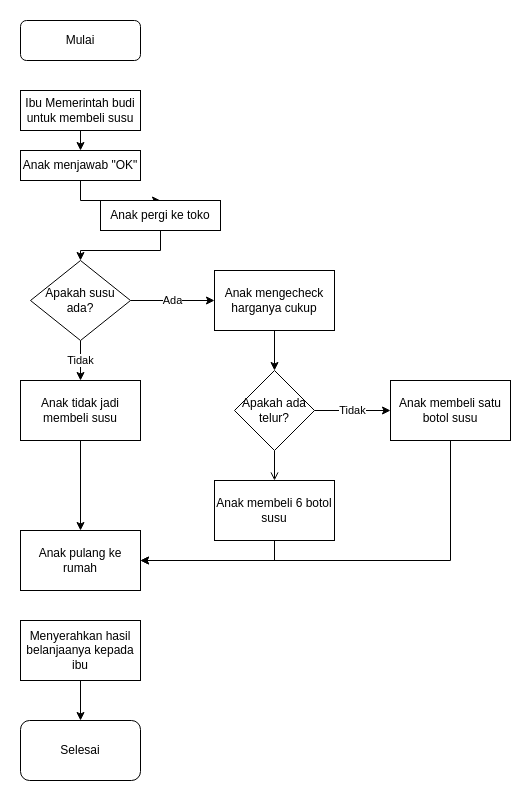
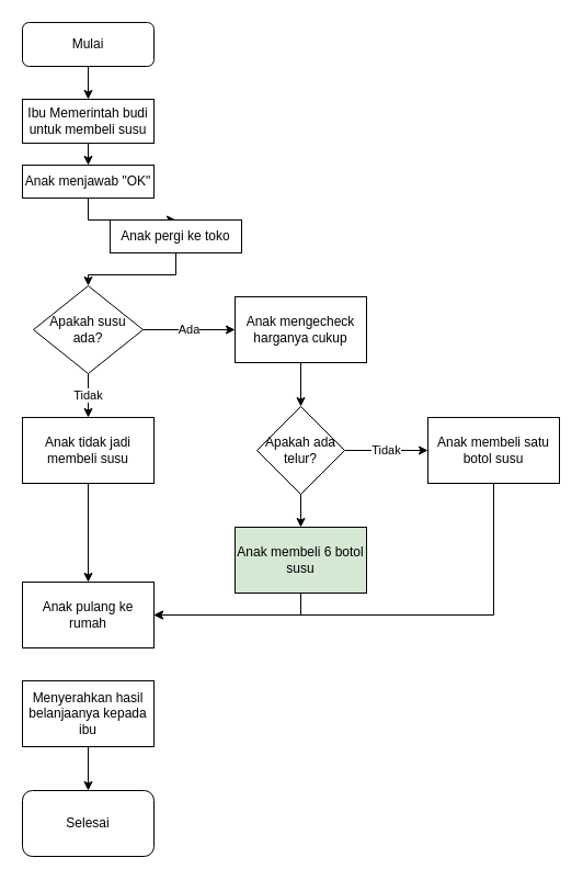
  <mxCell id="0" />
  <mxCell id="1" parent="0" />
+ <mxCell id="2" style="edgeStyle=orthogonalEdgeStyle;rounded=0;orthogonalLoop=1;jettySize=auto;html=1;exitX=0.5;exitY=1;exitDx=0;exitDy=0;entryX=0.5;entryY=0;entryDx=0;entryDy=0;" parent="1" source="3" target="5" edge="1"><mxGeometry relative="1" as="geometry" /></mxCell>
  <mxCell id="3" value="Mulai" style="rounded=1;whiteSpace=wrap;html=1;fontSize=12;glass=0;strokeWidth=1;shadow=0;" parent="1" vertex="1"><mxGeometry x="20" y="20" width="120" height="40" as="geometry" /></mxCell>
  <mxCell id="4" style="edgeStyle=orthogonalEdgeStyle;rounded=0;orthogonalLoop=1;jettySize=auto;html=1;exitX=0.5;exitY=1;exitDx=0;exitDy=0;entryX=0.5;entryY=0;entryDx=0;entryDy=0;" parent="1" source="5" target="7" edge="1"><mxGeometry relative="1" as="geometry" /></mxCell>
  <mxCell id="5" value="Ibu Memerintah budi untuk membeli susu" style="rounded=0;whiteSpace=wrap;html=1;" parent="1" vertex="1"><mxGeometry x="20" y="90" width="120" height="40" as="geometry" /></mxCell>
  <mxCell id="6" style="edgeStyle=orthogonalEdgeStyle;rounded=0;orthogonalLoop=1;jettySize=auto;html=1;exitX=0.5;exitY=1;exitDx=0;exitDy=0;entryX=0.5;entryY=0;entryDx=0;entryDy=0;" parent="1" source="7" target="9" edge="1"><mxGeometry relative="1" as="geometry" /></mxCell>
  <mxCell id="7" value="Anak menjawab &quot;OK&quot;" style="rounded=0;whiteSpace=wrap;html=1;" parent="1" vertex="1"><mxGeometry x="20" y="150" width="120" height="30" as="geometry" /></mxCell>
  <mxCell id="8" style="edgeStyle=orthogonalEdgeStyle;rounded=0;orthogonalLoop=1;jettySize=auto;html=1;exitX=0.5;exitY=1;exitDx=0;exitDy=0;entryX=0.5;entryY=0;entryDx=0;entryDy=0;" parent="1" source="9" target="12" edge="1"><mxGeometry relative="1" as="geometry" /></mxCell>
  <mxCell id="9" value="Anak pergi ke toko" style="rounded=0;whiteSpace=wrap;html=1;" parent="1" vertex="1"><mxGeometry x="100" y="200" width="120" height="30" as="geometry" /></mxCell>
  <mxCell id="10" value="Tidak" style="edgeStyle=orthogonalEdgeStyle;rounded=0;orthogonalLoop=1;jettySize=auto;html=1;" edge="1" parent="1" source="12" target="14"><mxGeometry relative="1" as="geometry" /></mxCell>
  <mxCell id="11" value="Ada" style="edgeStyle=orthogonalEdgeStyle;rounded=0;orthogonalLoop=1;jettySize=auto;html=1;" edge="1" parent="1" source="12" target="20"><mxGeometry relative="1" as="geometry" /></mxCell>
  <mxCell id="12" value="Apakah susu ada?" style="rhombus;whiteSpace=wrap;html=1;" parent="1" vertex="1"><mxGeometry x="30" y="260" width="100" height="80" as="geometry" /></mxCell>
  <mxCell id="13" value="" style="edgeStyle=orthogonalEdgeStyle;rounded=0;orthogonalLoop=1;jettySize=auto;html=1;" edge="1" parent="1" source="14" target="15"><mxGeometry relative="1" as="geometry" /></mxCell>
  <mxCell id="14" value="Anak tidak jadi membeli susu" style="rounded=0;whiteSpace=wrap;html=1;" parent="1" vertex="1"><mxGeometry x="20" y="380" width="120" height="60" as="geometry" /></mxCell>
  <mxCell id="15" value="Anak pulang ke rumah" style="rounded=0;whiteSpace=wrap;html=1;" parent="1" vertex="1"><mxGeometry x="20" y="530" width="120" height="60" as="geometry" /></mxCell>
  <mxCell id="16" value="" style="edgeStyle=orthogonalEdgeStyle;rounded=0;orthogonalLoop=1;jettySize=auto;html=1;" edge="1" parent="1" source="17" target="18"><mxGeometry relative="1" as="geometry" /></mxCell>
  <mxCell id="17" value="Menyerahkan hasil belanjaanya kepada ibu" style="rounded=0;whiteSpace=wrap;html=1;" parent="1" vertex="1"><mxGeometry x="20" y="620" width="120" height="60" as="geometry" /></mxCell>
  <mxCell id="18" value="Selesai" style="rounded=1;whiteSpace=wrap;html=1;" parent="1" vertex="1"><mxGeometry x="20" y="720" width="120" height="60" as="geometry" /></mxCell>
  <mxCell id="19" value="" style="edgeStyle=orthogonalEdgeStyle;rounded=0;orthogonalLoop=1;jettySize=auto;html=1;" edge="1" parent="1" source="20" target="25"><mxGeometry relative="1" as="geometry" /></mxCell>
  <mxCell id="20" value="Anak mengecheck harganya cukup" style="rounded=0;whiteSpace=wrap;html=1;" parent="1" vertex="1"><mxGeometry x="214" y="270" width="120" height="60" as="geometry" /></mxCell>
  <mxCell id="21" style="edgeStyle=orthogonalEdgeStyle;rounded=0;orthogonalLoop=1;jettySize=auto;html=1;entryX=1;entryY=0.5;entryDx=0;entryDy=0;exitX=0.5;exitY=1;exitDx=0;exitDy=0;" edge="1" parent="1" source="22" target="15"><mxGeometry relative="1" as="geometry" /></mxCell>
  <mxCell id="22" value="Anak membeli satu botol susu" style="rounded=0;whiteSpace=wrap;html=1;" parent="1" vertex="1"><mxGeometry x="390" y="380" width="120" height="60" as="geometry" /></mxCell>
- <mxCell id="23" value="" style="edgeStyle=orthogonalEdgeStyle;rounded=0;orthogonalLoop=1;jettySize=auto;html=1;endArrow=open;" edge="1" parent="1" source="25" target="27"><mxGeometry relative="1" as="geometry" /></mxCell>
+ <mxCell id="23" value="" style="edgeStyle=orthogonalEdgeStyle;rounded=0;orthogonalLoop=1;jettySize=auto;html=1;" edge="1" parent="1" source="25" target="27"><mxGeometry relative="1" as="geometry" /></mxCell>
  <mxCell id="24" value="Tidak" style="edgeStyle=orthogonalEdgeStyle;rounded=0;orthogonalLoop=1;jettySize=auto;html=1;" edge="1" parent="1" source="25" target="22"><mxGeometry relative="1" as="geometry" /></mxCell>
  <mxCell id="25" value="Apakah ada telur?" style="rhombus;whiteSpace=wrap;html=1;" vertex="1" parent="1"><mxGeometry x="234" y="370" width="80" height="80" as="geometry" /></mxCell>
  <mxCell id="26" style="edgeStyle=orthogonalEdgeStyle;rounded=0;orthogonalLoop=1;jettySize=auto;html=1;entryX=1;entryY=0.5;entryDx=0;entryDy=0;exitX=0.5;exitY=1;exitDx=0;exitDy=0;" edge="1" parent="1" source="27" target="15"><mxGeometry relative="1" as="geometry" /></mxCell>
- <mxCell id="27" value="Anak membeli 6 botol susu" style="rounded=0;whiteSpace=wrap;html=1;" vertex="1" parent="1"><mxGeometry x="214" y="480" width="120" height="60" as="geometry" /></mxCell>
+ <mxCell id="27" value="Anak membeli 6 botol susu" style="rounded=0;whiteSpace=wrap;html=1;fillColor=#d5e8d4;" vertex="1" parent="1"><mxGeometry x="214" y="480" width="120" height="60" as="geometry" /></mxCell>
